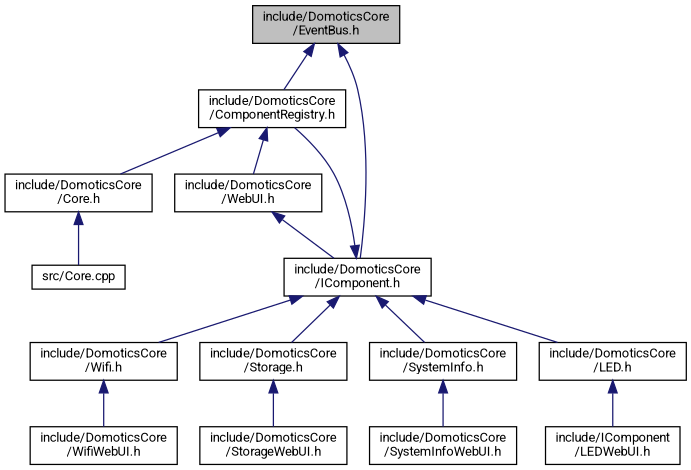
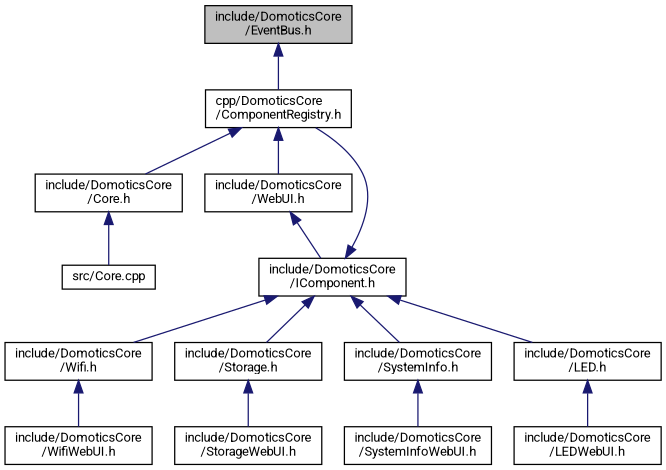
  digraph {
    fontname=Roboto
    node [color=black fillcolor=white fontname=Roboto fontsize=10 shape=record style=filled]
    edge [color=midnightblue dir=back fontname=Roboto fontsize=10 labelfontname=Helvetica labelfontsize=10 style=solid]
    n1 [fillcolor=grey75 fontcolor=black height=0.2 label="include/DomoticsCore\l/EventBus.h" width=0.4]
-   n2 [height=0.2 label="include/DomoticsCore\l/ComponentRegistry.h" width=0.4]
+   n2 [height=0.2 label="cpp/DomoticsCore\l/ComponentRegistry.h" width=0.4]
    n3 [height=0.2 label="include/DomoticsCore\l/IComponent.h" width=0.4]
    n4 [height=0.2 label="include/DomoticsCore\l/Core.h" width=0.4]
    n5 [height=0.2 label="include/DomoticsCore\l/WebUI.h" width=0.4]
    n6 [height=0.2 label="include/DomoticsCore\l/Wifi.h" width=0.4]
    n7 [height=0.2 label="include/DomoticsCore\l/Storage.h" width=0.4]
    n8 [height=0.2 label="include/DomoticsCore\l/SystemInfo.h" width=0.4]
    n9 [height=0.2 label="include/DomoticsCore\l/LED.h" width=0.4]
    n10 [height=0.2 label="src/Core.cpp" width=0.4]
    n11 [height=0.2 label="include/DomoticsCore\l/WifiWebUI.h" width=0.4]
    n12 [height=0.2 label="include/DomoticsCore\l/StorageWebUI.h" width=0.4]
    n13 [height=0.2 label="include/DomoticsCore\l/SystemInfoWebUI.h" width=0.4]
-   n14 [height=0.2 label="include/IComponent\l/LEDWebUI.h" width=0.4]
+   n14 [height=0.2 label="include/DomoticsCore\l/LEDWebUI.h" width=0.4]
    n1 -> n2
-   n1 -> n3
    n2 -> n4
    n2 -> n5
    n3 -> n2
    n3 -> n6
    n3 -> n7
    n3 -> n8
    n3 -> n9
    n4 -> n10
    n5 -> n3
    n6 -> n11
    n7 -> n12
    n8 -> n13
    n9 -> n14
  }
